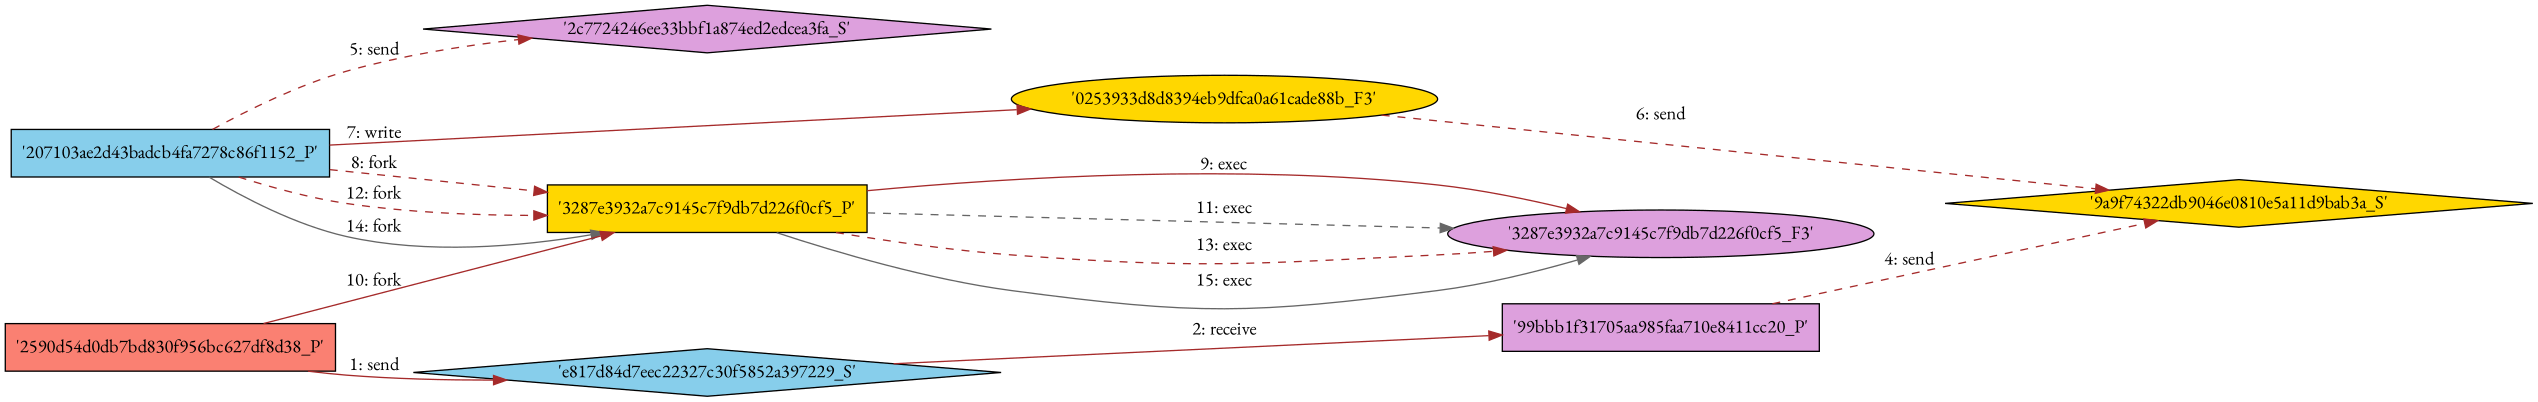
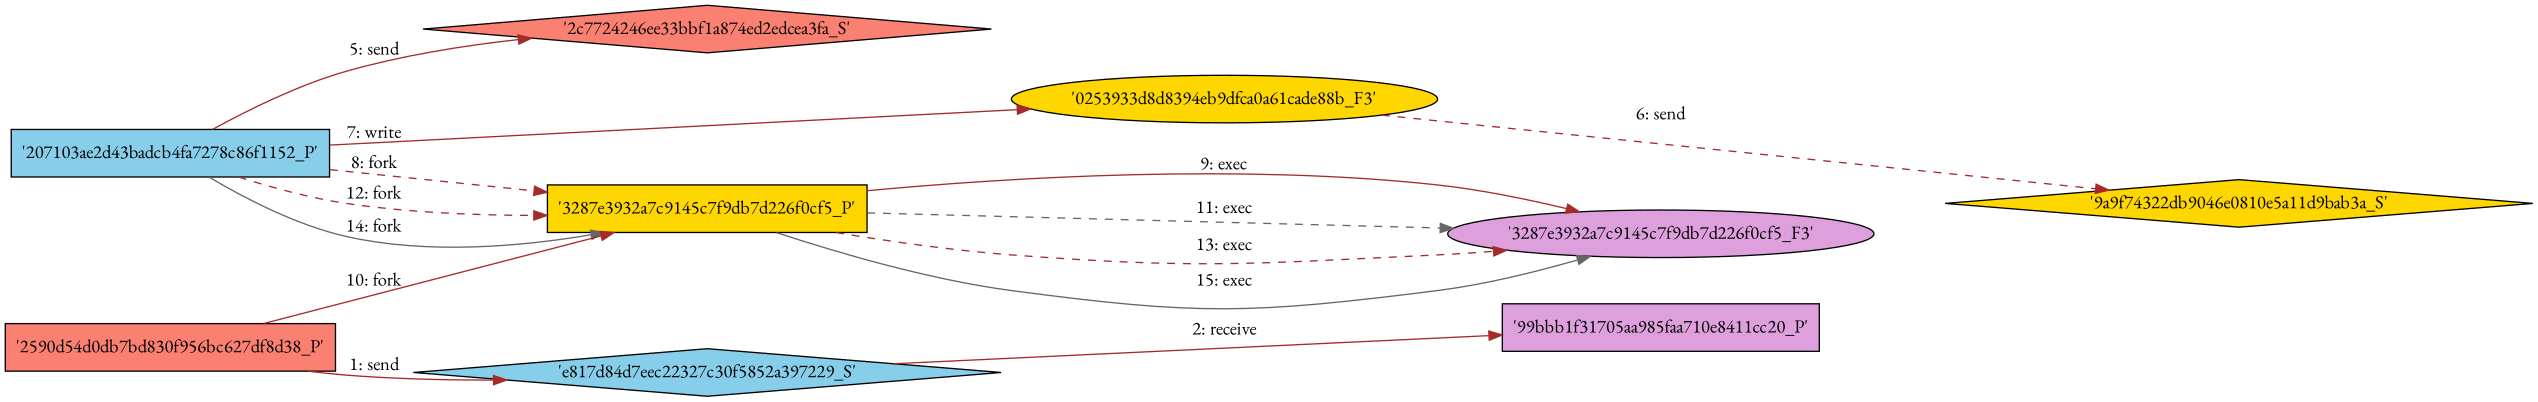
  digraph {
    engine=neato
    fixedsize=false
    fontname="EB Garamond"
    fontsize=10
    nodesep=0.3
    rankdir=LR
    ranksep=0
    splines=true
    node [fillcolor=gold fontname="EB Garamond" node_type=Process shape=box style=filled]
    edge [color=brown fontname="EB Garamond" style=solid]
    "'e817d84d7eec22327c30f5852a397229_S'" [fillcolor=skyblue node_type=Socket shape=diamond]
    "'99bbb1f31705aa985faa710e8411cc20_P'" [fillcolor=plum]
    "'9a9f74322db9046e0810e5a11d9bab3a_S'" [node_type=Socket shape=diamond]
-   "'2c7724246ee33bbf1a874ed2edcea3fa_S'" [fillcolor=plum node_type=Socket shape=diamond]
+   "'2c7724246ee33bbf1a874ed2edcea3fa_S'" [fillcolor=salmon node_type=Socket shape=diamond]
    "'207103ae2d43badcb4fa7278c86f1152_P'" [fillcolor=skyblue]
    "'0253933d8d8394eb9dfca0a61cade88b_F3'" [node_type=file shape=ellipse]
    "'3287e3932a7c9145c7f9db7d226f0cf5_P'"
    "'3287e3932a7c9145c7f9db7d226f0cf5_F3'" [fillcolor=plum node_type=File shape=ellipse]
    "'2590d54d0db7bd830f956bc627df8d38_P'" [fillcolor=salmon]
    "'e817d84d7eec22327c30f5852a397229_S'" -> "'99bbb1f31705aa985faa710e8411cc20_P'" [label="2: receive"]
-   "'99bbb1f31705aa985faa710e8411cc20_P'" -> "'9a9f74322db9046e0810e5a11d9bab3a_S'" [label="4: send" style=dashed]
-   "'207103ae2d43badcb4fa7278c86f1152_P'" -> "'2c7724246ee33bbf1a874ed2edcea3fa_S'" [label="5: send" style=dashed]
+   "'207103ae2d43badcb4fa7278c86f1152_P'" -> "'2c7724246ee33bbf1a874ed2edcea3fa_S'" [label="5: send"]
    "'207103ae2d43badcb4fa7278c86f1152_P'" -> "'0253933d8d8394eb9dfca0a61cade88b_F3'" [label="7: write"]
    "'207103ae2d43badcb4fa7278c86f1152_P'" -> "'3287e3932a7c9145c7f9db7d226f0cf5_P'" [label="8: fork" style=dashed]
    "'207103ae2d43badcb4fa7278c86f1152_P'" -> "'3287e3932a7c9145c7f9db7d226f0cf5_P'" [label="12: fork" style=dashed]
    "'207103ae2d43badcb4fa7278c86f1152_P'" -> "'3287e3932a7c9145c7f9db7d226f0cf5_P'" [color=gray40 label="14: fork"]
    "'0253933d8d8394eb9dfca0a61cade88b_F3'" -> "'9a9f74322db9046e0810e5a11d9bab3a_S'" [label="6: send" style=dashed]
    "'3287e3932a7c9145c7f9db7d226f0cf5_P'" -> "'3287e3932a7c9145c7f9db7d226f0cf5_F3'" [label="9: exec"]
    "'3287e3932a7c9145c7f9db7d226f0cf5_P'" -> "'3287e3932a7c9145c7f9db7d226f0cf5_F3'" [color=gray40 label="11: exec" style=dashed]
    "'3287e3932a7c9145c7f9db7d226f0cf5_P'" -> "'3287e3932a7c9145c7f9db7d226f0cf5_F3'" [label="13: exec" style=dashed]
    "'3287e3932a7c9145c7f9db7d226f0cf5_P'" -> "'3287e3932a7c9145c7f9db7d226f0cf5_F3'" [color=gray40 label="15: exec"]
    "'2590d54d0db7bd830f956bc627df8d38_P'" -> "'e817d84d7eec22327c30f5852a397229_S'" [label="1: send"]
    "'2590d54d0db7bd830f956bc627df8d38_P'" -> "'3287e3932a7c9145c7f9db7d226f0cf5_P'" [label="10: fork"]
  }
